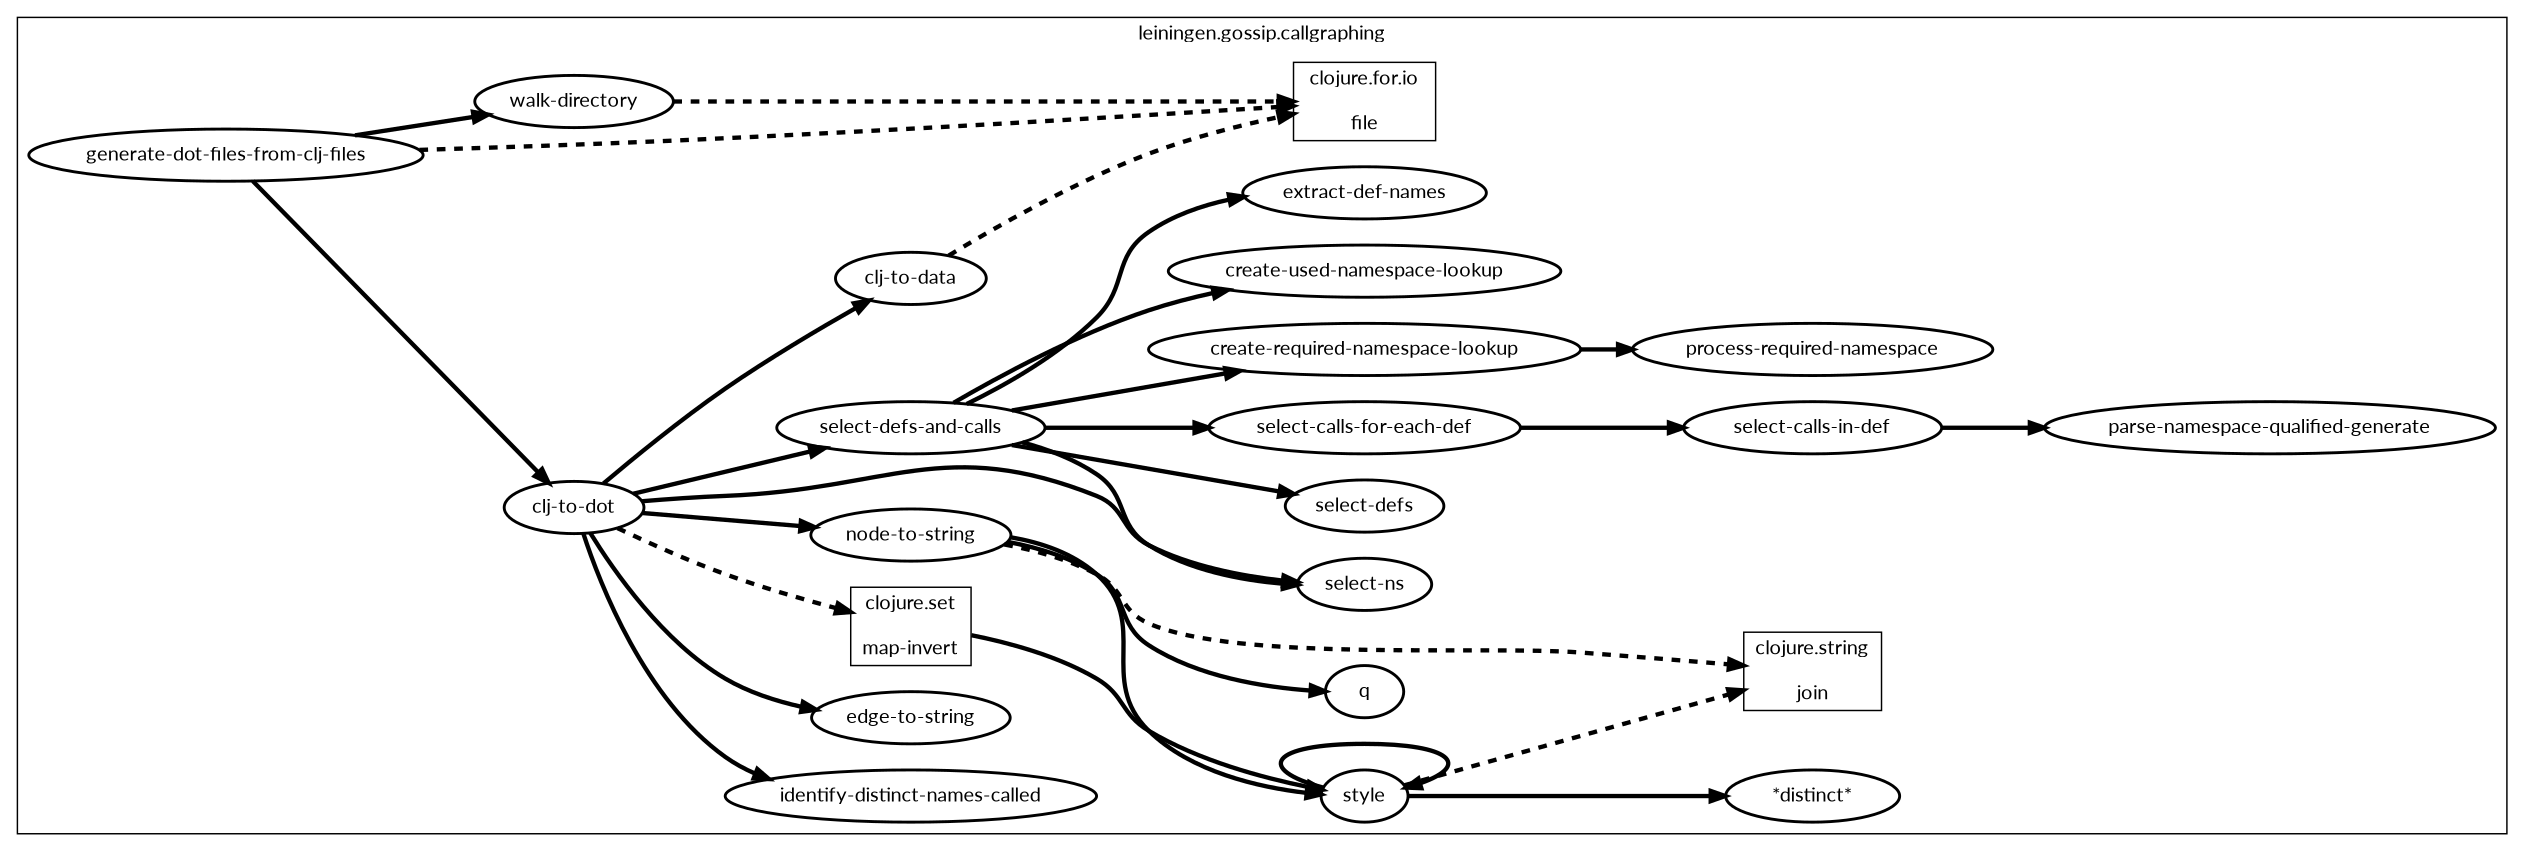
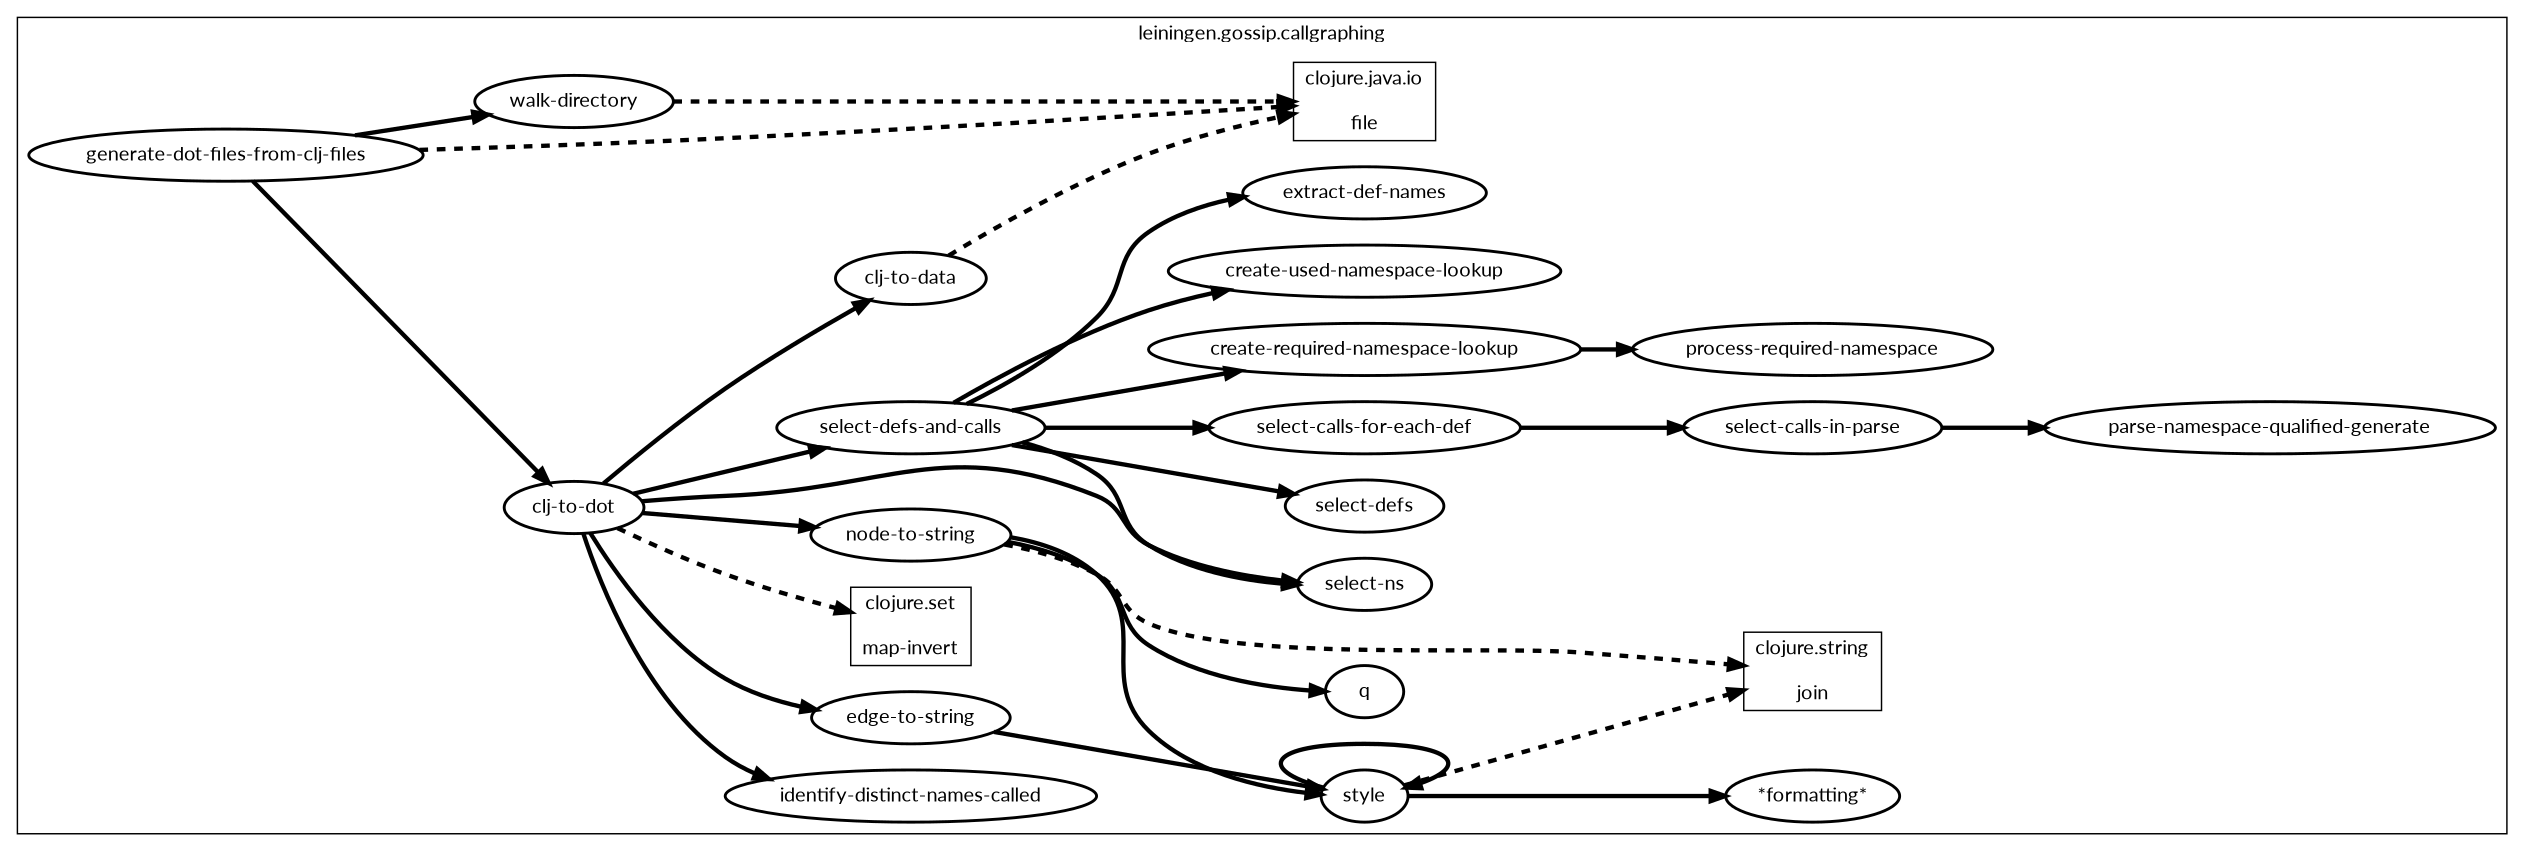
  digraph {
    fontname=Lato
    rankdir=LR
    node [fontname=Lato shape=ellipse style=bold]
    edge [fontname=Lato penwidth=3]
    n1 [label="clj-to-dot"]
    n2 [label="select-calls-for-each-def"]
-   n3 [label="select-calls-in-def"]
-   n4 [label="clojure.for.io\n\nfile" shape=box style=""]
+   n3 [label="select-calls-in-parse"]
+   n4 [label="clojure.java.io\n\nfile" shape=box style=""]
    n5 [label="create-required-namespace-lookup"]
    n6 [label="walk-directory"]
    n7 [label="create-used-namespace-lookup"]
    n8 [label="process-required-namespace"]
    n9 [label="clj-to-data"]
    n10 [label=q]
    n11 [label="select-defs-and-calls"]
    n12 [label=style]
    n13 [label="identify-distinct-names-called"]
    n14 [label="edge-to-string"]
    n15 [label="extract-def-names"]
    n16 [label="parse-namespace-qualified-generate"]
    n17 [label="select-ns"]
    n18 [label="node-to-string"]
    n19 [label="clojure.set\n\nmap-invert" shape=box style=""]
    n20 [label="generate-dot-files-from-clj-files"]
    n21 [label="clojure.string\n\njoin" shape=box style=""]
-   n22 [label="*distinct*"]
+   n22 [label="*formatting*"]
    n23 [label="select-defs"]
    subgraph cluster_1 {
      label="leiningen.gossip.callgraphing"
      n1
      n2
      n3
      n4
      n5
      n6
      n7
      n8
      n9
      n10
      n11
      n12
      n13
      n14
      n15
      n16
      n17
      n18
      n19
      n20
      n21
      n22
      n23
    }
    n1 -> n9
    n1 -> n11
    n1 -> n13
    n1 -> n14
    n1 -> n17
    n1 -> n18
    n1 -> n19 [style=dashed]
    n2 -> n3
    n3 -> n16
    n5 -> n8
    n6 -> n4 [style=dashed]
    n9 -> n4 [style=dashed]
    n11 -> n2
    n11 -> n5
    n11 -> n7
    n11 -> n15
    n11 -> n17
    n11 -> n23
    n12 -> n12
    n12 -> n21 [style=dashed]
    n12 -> n22
-   n19 -> n12
+   n14 -> n12
    n18 -> n10
    n18 -> n12
    n18 -> n21 [style=dashed]
    n20 -> n1
    n20 -> n4 [style=dashed]
    n20 -> n6
  }
